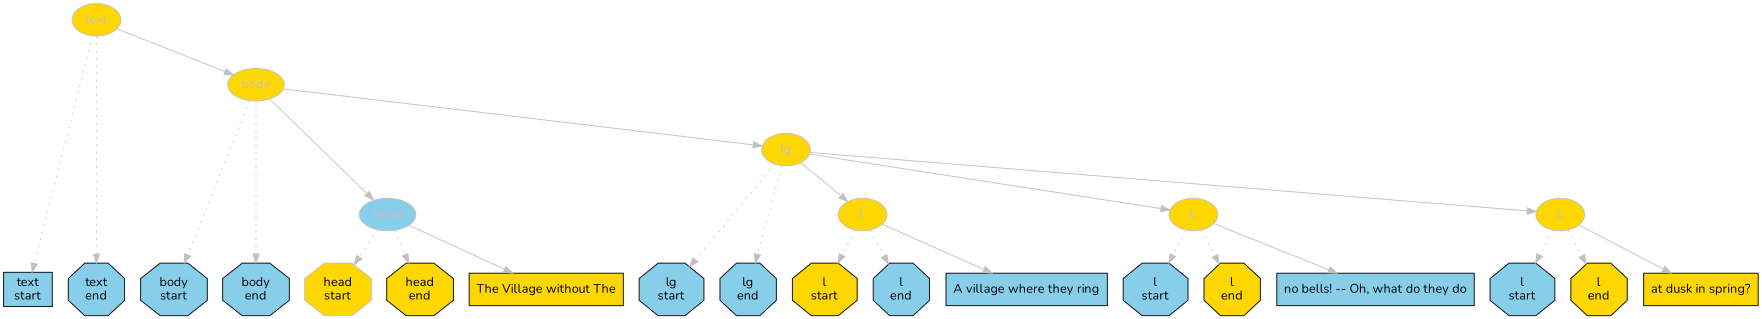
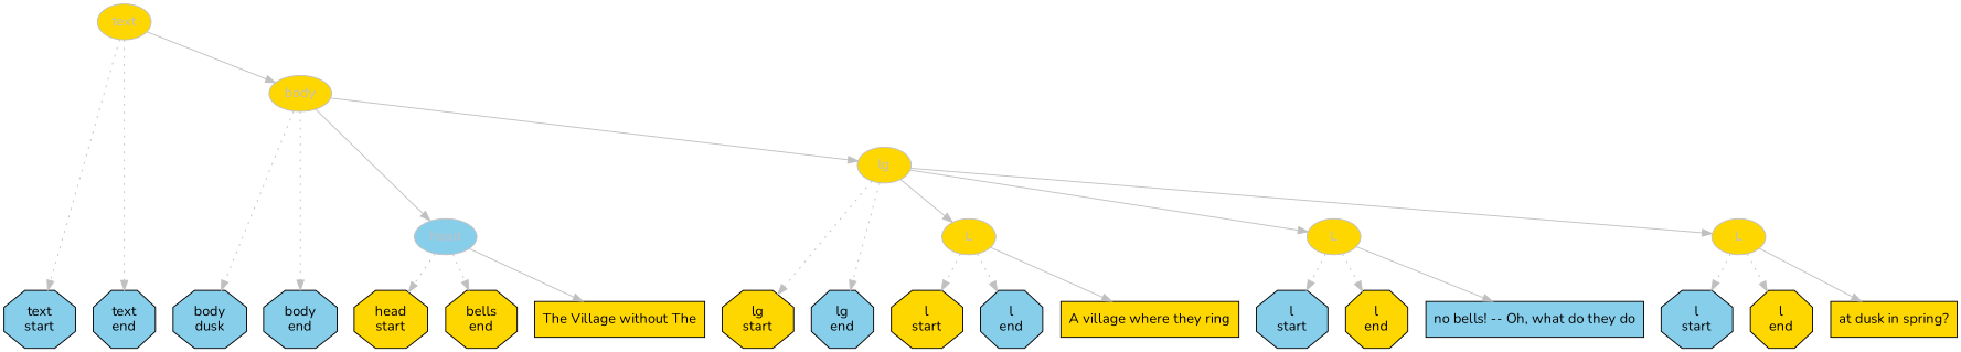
  digraph {
    fontname=Nunito
    node [color=black fillcolor=gold fontname=Nunito ordering=out shape=octagon style=filled]
    edge [color=gray fontname=Nunito style=dotted]
-   n1 [fillcolor=skyblue label="text\nstart" shape=box]
-   n2 [fillcolor=skyblue label="body\nstart"]
-   n3 [color=gray label="head\nstart"]
-   n4 [label="head\nend"]
-   n5 [fillcolor=skyblue label="lg\nstart"]
+   n1 [fillcolor=skyblue label="text\nstart"]
+   n2 [fillcolor=skyblue label="body\ndusk"]
+   n3 [label="head\nstart"]
+   n4 [label="bells\nend"]
+   n5 [label="lg\nstart"]
    n6 [label="l\nstart"]
    n7 [fillcolor=skyblue label="l\nend"]
    n8 [fillcolor=skyblue label="l\nstart"]
    n9 [label="l\nend"]
    n10 [fillcolor=skyblue label="l\nstart"]
    n11 [label="l\nend"]
    n12 [fillcolor=skyblue label="lg\nend"]
    n13 [fillcolor=skyblue label="body\nend"]
    n14 [fillcolor=skyblue label="text\nend"]
    n15 [label="The Village without The" shape=box style="solid,filled"]
-   n16 [fillcolor=skyblue label="A village where they ring" shape=box style="solid,filled"]
+   n16 [label="A village where they ring" shape=box style="solid,filled"]
    n17 [fillcolor=skyblue label="no bells! -- Oh, what do they do" shape=box style="solid,filled"]
    n18 [label="at dusk in spring?" shape=box style="solid,filled"]
    n19 [color=gray fontcolor=gray label=L shape=oval]
    n20 [color=gray fontcolor=gray label=L shape=oval]
    n21 [color=gray fontcolor=gray label=L shape=oval]
    text [color=gray fontcolor=gray shape=oval]
    body [color=gray fontcolor=gray shape=oval]
    head [color=gray fillcolor=skyblue fontcolor=gray shape=oval]
    lg [color=gray fontcolor=gray shape=oval]
    subgraph sub_1 {
      rank=same
      n1
      n2
      n3
      n4
      n5
      n6
      n7
      n8
      n9
      n10
      n11
      n12
      n13
      n14
      n15
      n16
      n17
      n18
    }
    n19 -> n6
    n19 -> n7
    n19 -> n16 [style=""]
    n20 -> n8
    n20 -> n9
    n20 -> n17 [style=""]
    n21 -> n10
    n21 -> n11
    n21 -> n18 [style=""]
    text -> n1
    text -> n14
    text -> body [style=""]
    body -> n2
    body -> n13
    body -> head [style=""]
    body -> lg [style=""]
    head -> n3
    head -> n4
    head -> n15 [style=""]
    lg -> n5
    lg -> n12
    lg -> n19 [style=""]
    lg -> n20 [style=""]
    lg -> n21 [style=""]
  }
